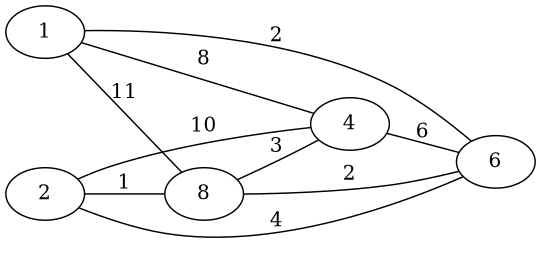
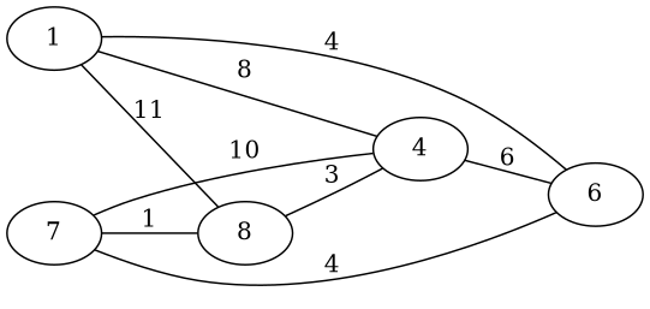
  graph {
    rankdir=LR
    n1 [label=8]
    1
    4
    n4 [label=6]
-   2
+   2 [label=7]
    n1 -- 4 [label=3]
-   n1 -- n4 [label=2]
    1 -- n1 [label=11]
    1 -- 4 [label=8]
-   1 -- n4 [label=2]
+   1 -- n4 [label=4]
    4 -- n4 [label=6]
    2 -- n1 [label=1]
    2 -- 4 [label=10]
    2 -- n4 [label=4]
  }
